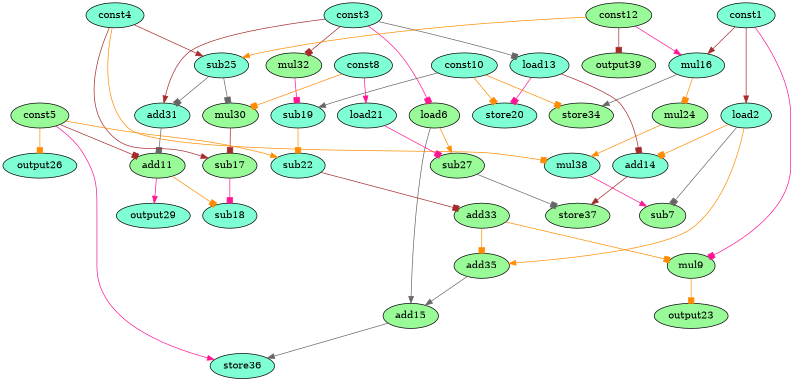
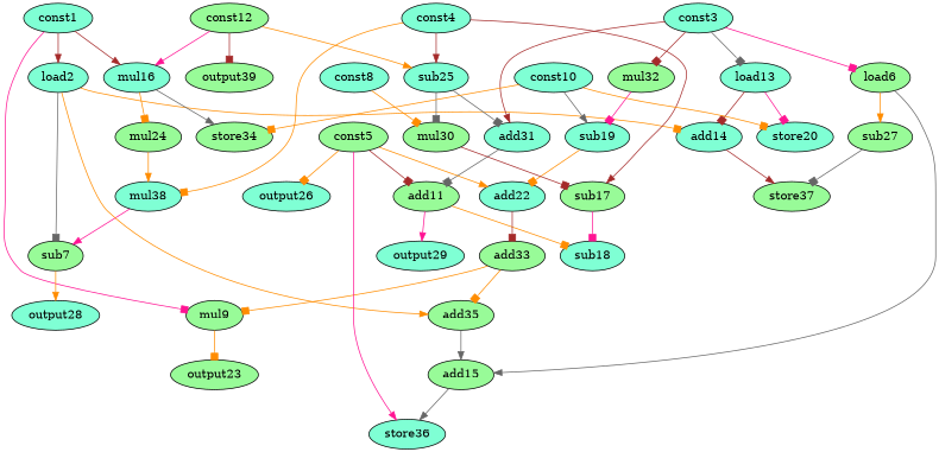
  digraph {
    node [fillcolor=aquamarine opcode=const style=filled]
    edge [arrowhead=box color=darkorange operand=0]
    mul24 [fillcolor=palegreen opcode=mul]
    mul38 [opcode=mul]
    add33 [fillcolor=palegreen opcode=add]
    mul9 [fillcolor=palegreen opcode=mul]
    add35 [fillcolor=palegreen opcode=add]
    load2 [opcode=load]
    const1
    mul16 [opcode=mul]
    sub7 [fillcolor=palegreen opcode=sub]
    add14 [opcode=add]
    output23 [fillcolor=palegreen opcode=output]
    store34 [fillcolor=palegreen opcode=store]
+   output28 [opcode=output]
    store37 [fillcolor=palegreen opcode=store]
    add15 [fillcolor=palegreen opcode=add]
    load6 [fillcolor=palegreen opcode=load]
    const3
    load13 [opcode=load]
    add31 [opcode=add]
    mul32 [fillcolor=palegreen opcode=mul]
    sub27 [fillcolor=palegreen opcode=sub]
    store20 [opcode=store]
    add11 [fillcolor=palegreen opcode=add]
    sub19 [opcode=sub]
    sub17 [fillcolor=palegreen opcode=sub]
    const4
    sub25 [opcode=sub]
    sub18 [opcode=sub]
    mul30 [fillcolor=palegreen opcode=mul]
    const5 [fillcolor=palegreen]
-   sub22 [opcode=sub]
+   sub22 [opcode=sub label=add22]
    output26 [opcode=output]
    store36 [opcode=store]
    output29 [opcode=output]
-   load21 [opcode=load]
    const8
    const10
    const12 [fillcolor=palegreen]
    output39 [fillcolor=palegreen opcode=output]
    mul24 -> mul38 [arrowhead=normal]
    mul38 -> sub7 [arrowhead=normal color=deeppink operand=1]
    add33 -> mul9 [operand=1]
    add33 -> add35
    mul9 -> output23
    add35 -> add15 [arrowhead=normal color=gray40]
    load2 -> add35 [arrowhead=normal operand=1]
    load2 -> sub7 [color=gray40]
    load2 -> add14
    const1 -> mul9 [color=deeppink]
    const1 -> load2 [arrowhead=normal color=brown]
    const1 -> mul16 [arrowhead=normal color=brown]
    mul16 -> mul24
    mul16 -> store34 [arrowhead=normal color=gray40]
+   sub7 -> output28 [arrowhead=normal]
    add14 -> store37 [arrowhead=normal color=brown operand=1]
    add15 -> store36 [arrowhead=normal color=gray40 operand=1]
    load6 -> add15 [arrowhead=normal color=gray40 operand=1]
    load6 -> sub27 [arrowhead=normal operand=1]
    const3 -> load6 [color=deeppink]
    const3 -> load13 [color=gray40]
    const3 -> add31 [arrowhead=normal color=brown operand=1]
    const3 -> mul32 [color=brown operand=1]
    load13 -> add14 [color=brown operand=1]
    load13 -> store20 [color=deeppink operand=1]
    add31 -> add11 [color=gray40 operand=1]
    mul32 -> sub19 [color=deeppink]
    sub27 -> store37 [color=gray40]
    add11 -> sub18 [operand=1]
    add11 -> output29 [arrowhead=normal color=deeppink]
    sub19 -> sub22
    sub17 -> sub18 [color=deeppink]
    const4 -> mul38 [operand=1]
    const4 -> sub17 [arrowhead=normal color=brown]
    const4 -> sub25 [arrowhead=normal color=brown operand=1]
    sub25 -> add31 [color=gray40]
    sub25 -> mul30 [color=gray40 operand=1]
    mul30 -> sub17 [color=brown operand=1]
    const5 -> add11 [color=brown]
    const5 -> sub22 [arrowhead=normal operand=1]
    const5 -> output26
    const5 -> store36 [arrowhead=normal color=deeppink]
    sub22 -> add33 [color=brown operand=1]
-   load21 -> sub27 [color=deeppink]
    const8 -> mul30
-   const8 -> load21 [arrowhead=normal color=deeppink]
    const10 -> store34 [operand=1]
    const10 -> store20
    const10 -> sub19 [arrowhead=normal color=gray40 operand=1]
    const12 -> mul16 [arrowhead=normal color=deeppink operand=1]
    const12 -> sub25 [arrowhead=normal]
    const12 -> output39 [color=brown]
  }
